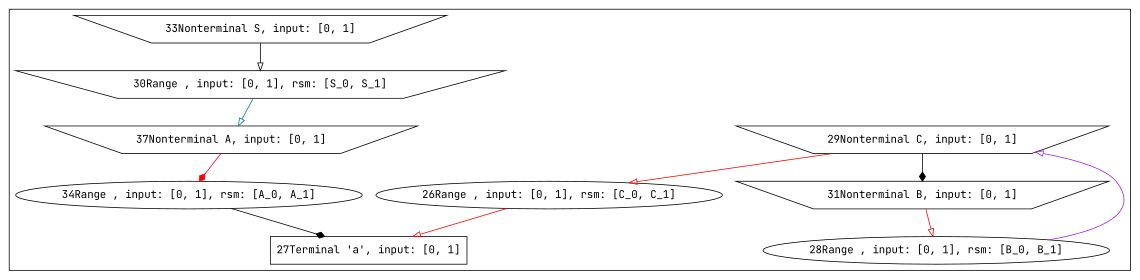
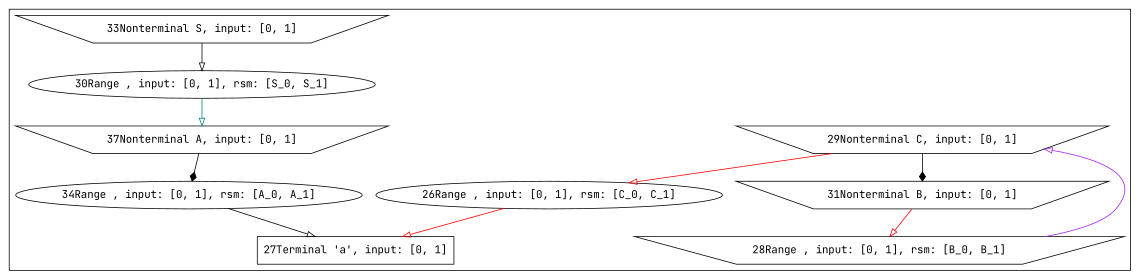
  digraph {
    fontname="JetBrains Mono"
    labelloc=t
    node [fontname="JetBrains Mono" shape=ellipse]
    edge [arrowhead=onormal color=red fontname="JetBrains Mono"]
    n1 [label="26Range , input: [0, 1], rsm: [C_0, C_1]"]
    n2 [label="27Terminal 'a', input: [0, 1]" shape=rectangle]
-   n3 [label="28Range , input: [0, 1], rsm: [B_0, B_1]"]
+   n3 [label="28Range , input: [0, 1], rsm: [B_0, B_1]" shape=invtrapezium]
    n4 [label="29Nonterminal C, input: [0, 1]" shape=invtrapezium]
-   n5 [label="30Range , input: [0, 1], rsm: [S_0, S_1]" shape=invtrapezium]
+   n5 [label="30Range , input: [0, 1], rsm: [S_0, S_1]"]
    n6 [label="31Nonterminal B, input: [0, 1]" shape=invtrapezium]
    n7 [label="37Nonterminal A, input: [0, 1]" shape=invtrapezium]
    n8 [label="33Nonterminal S, input: [0, 1]" shape=invtrapezium]
    n9 [label="34Range , input: [0, 1], rsm: [A_0, A_1]"]
    subgraph cluster_1 {
      n1
      n2
      n3
      n4
      n5
      n6
      n7
      n8
      n9
    }
    n1 -> n2
    n3 -> n4 [color=purple]
    n4 -> n1
    n4 -> n6 [arrowhead=diamond color=black]
    n5 -> n7 [color=teal]
    n6 -> n3
-   n7 -> n9 [arrowhead=diamond]
+   n7 -> n9 [arrowhead=diamond color=black]
    n8 -> n5 [color=black]
-   n9 -> n2 [arrowhead=diamond color=black]
+   n9 -> n2 [color=black]
  }
